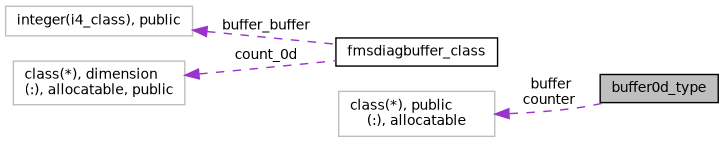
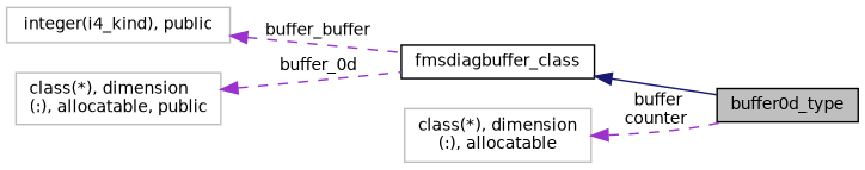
  digraph {
    rankdir=LR
    node [color=grey75 fillcolor=white fontname=Helvetica fontsize=10 shape=record style=filled]
    edge [color=darkorchid3 dir=back fontname=Helvetica fontsize=10 labelfontname=Helvetica labelfontsize=10 style=dashed]
    n1 [color=black fillcolor=grey75 fontcolor=black height=0.2 label=buffer0d_type width=0.4]
    n2 [color=black height=0.2 label=fmsdiagbuffer_class width=0.4]
-   n3 [height=0.2 label="integer(i4_class), public" width=0.4]
+   n3 [height=0.2 label="integer(i4_kind), public" width=0.4]
    n4 [height=0.2 label="class(*), dimension\l(:), allocatable, public" width=0.4]
-   n5 [height=0.2 label="class(*), public\l(:), allocatable" width=0.4]
+   n5 [height=0.2 label="class(*), dimension\l(:), allocatable" width=0.4]
+   n2 -> n1 [color=midnightblue style=solid]
    n3 -> n2 [label=" buffer_buffer"]
-   n4 -> n2 [label=" count_0d"]
+   n4 -> n2 [label=" buffer_0d"]
    n5 -> n1 [label=" buffer\ncounter"]
  }
